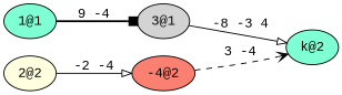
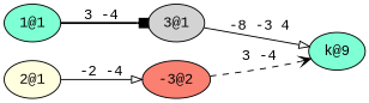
  digraph {
    fontname="Liberation Mono"
    rankdir=LR
    node [fillcolor=aquamarine fontname="Liberation Mono" style=filled]
    edge [arrowhead=onormal fontname="Liberation Mono" style=solid]
    n1 [label="1@1"]
    n2 [fillcolor=lightgrey label="3@1"]
-   n3 [label="k@2"]
-   n4 [fillcolor=lightyellow label="2@2"]
-   n5 [fillcolor=salmon label="-4@2"]
-   n1 -> n2 [arrowhead=box label="9 -4" style=bold]
+   n3 [label="k@9"]
+   n4 [fillcolor=lightyellow label="2@1"]
+   n5 [fillcolor=salmon label="-3@2"]
+   n1 -> n2 [arrowhead=box label="3 -4" style=bold]
    n2 -> n3 [label="-8 -3 4"]
    n4 -> n5 [label="-2 -4"]
    n5 -> n3 [arrowhead=vee label="3 -4" style=dashed]
  }
